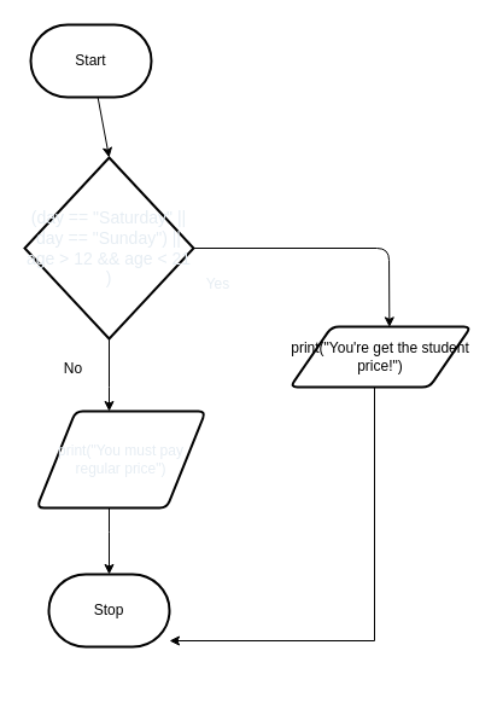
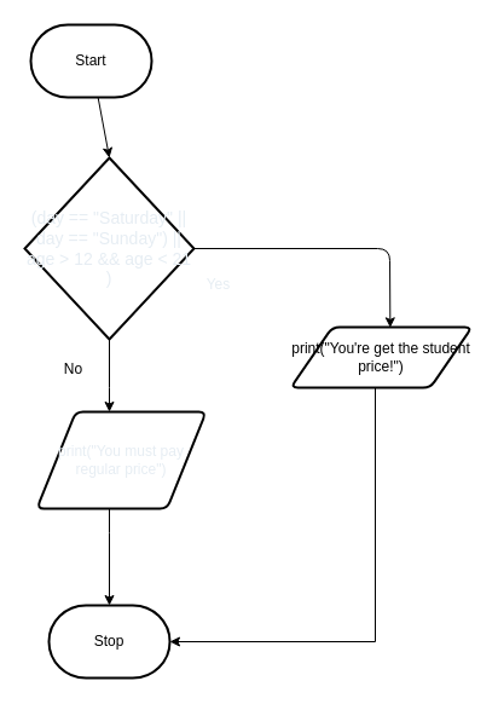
  <mxCell id="0" />
  <mxCell id="1" parent="0" />
  <mxCell id="2" style="edgeStyle=none;html=1;entryX=0.5;entryY=0;entryDx=0;entryDy=0;entryPerimeter=0;fontFamily=Helvetica;fontColor=#E6EDF3;" parent="1" source="3" target="14" edge="1"><mxGeometry relative="1" as="geometry" /></mxCell>
  <mxCell id="3" value="Start" style="strokeWidth=2;html=1;shape=mxgraph.flowchart.terminator;whiteSpace=wrap;" parent="1" vertex="1"><mxGeometry x="25" y="20" width="100" height="60" as="geometry" /></mxCell>
- <mxCell id="4" value="Stop" style="strokeWidth=2;html=1;shape=mxgraph.flowchart.terminator;whiteSpace=wrap;" parent="1" vertex="1"><mxGeometry x="40" y="475" width="100" height="60" as="geometry" /></mxCell>
+ <mxCell id="4" value="Stop" style="strokeWidth=2;html=1;shape=mxgraph.flowchart.terminator;whiteSpace=wrap;" parent="1" vertex="1"><mxGeometry x="40" y="500" width="100" height="60" as="geometry" /></mxCell>
  <mxCell id="5" value="No" style="text;html=1;align=center;verticalAlign=middle;resizable=0;points=[];autosize=1;strokeColor=none;fillColor=none;" parent="1" vertex="1"><mxGeometry x="40" y="290" width="40" height="30" as="geometry" /></mxCell>
  <mxCell id="6" style="edgeStyle=orthogonalEdgeStyle;rounded=0;html=1;fontFamily=Helvetica;fontColor=#E6EDF3;" parent="1" source="7" target="4" edge="1"><mxGeometry relative="1" as="geometry"><Array as="points"><mxPoint x="310" y="530" /></Array></mxGeometry></mxCell>
  <mxCell id="7" value="print(&quot;You're get the student price!&quot;)" style="shape=parallelogram;html=1;strokeWidth=2;perimeter=parallelogramPerimeter;whiteSpace=wrap;rounded=1;arcSize=12;size=0.23;" parent="1" vertex="1"><mxGeometry x="240" y="270" width="150" height="50" as="geometry" /></mxCell>
  <mxCell id="8" value="" style="edgeStyle=none;html=1;fontFamily=Helvetica;fontColor=#E6EDF3;" parent="1" source="9" target="14" edge="1"><mxGeometry relative="1" as="geometry" /></mxCell>
  <mxCell id="9" value="Yes" style="text;html=1;align=center;verticalAlign=middle;resizable=0;points=[];autosize=1;strokeColor=none;fillColor=none;fontFamily=Helvetica;fontColor=#E6EDF3;labelBackgroundColor=none;" parent="1" vertex="1"><mxGeometry x="160" y="220" width="40" height="30" as="geometry" /></mxCell>
  <mxCell id="10" style="edgeStyle=orthogonalEdgeStyle;rounded=0;html=1;fontFamily=Helvetica;fontColor=#E6EDF3;" parent="1" source="11" target="4" edge="1"><mxGeometry relative="1" as="geometry"><Array as="points"><mxPoint x="90" y="440" /><mxPoint x="90" y="440" /></Array></mxGeometry></mxCell>
  <mxCell id="11" value="print(&quot;You must pay regular price&quot;)" style="shape=parallelogram;html=1;strokeWidth=2;perimeter=parallelogramPerimeter;whiteSpace=wrap;rounded=1;arcSize=12;size=0.23;labelBackgroundColor=none;fontFamily=Helvetica;fontColor=#E6EDF3;" parent="1" vertex="1"><mxGeometry x="30" y="340" width="140" height="80" as="geometry" /></mxCell>
  <mxCell id="12" style="edgeStyle=none;html=1;entryX=0.549;entryY=0.007;entryDx=0;entryDy=0;entryPerimeter=0;fontFamily=Helvetica;fontColor=#E6EDF3;" parent="1" source="14" target="7" edge="1"><mxGeometry relative="1" as="geometry"><Array as="points"><mxPoint x="322" y="205" /></Array></mxGeometry></mxCell>
  <mxCell id="13" style="edgeStyle=orthogonalEdgeStyle;rounded=0;html=1;fontFamily=Helvetica;fontColor=#E6EDF3;" parent="1" source="14" target="11" edge="1"><mxGeometry relative="1" as="geometry"><Array as="points"><mxPoint x="90" y="320" /><mxPoint x="90" y="320" /></Array></mxGeometry></mxCell>
  <mxCell id="14" value="&lt;span style=&quot;font-size: 14px;&quot;&gt;(day == &quot;Saturday&quot; || day == &quot;Sunday&quot;) || age &amp;gt; 12 &amp;amp;&amp;amp; age &amp;lt; 21 )&lt;/span&gt;" style="strokeWidth=2;html=1;shape=mxgraph.flowchart.decision;whiteSpace=wrap;labelBackgroundColor=none;fontFamily=Helvetica;fontColor=#E6EDF3;" parent="1" vertex="1"><mxGeometry x="20" y="130" width="140" height="150" as="geometry" /></mxCell>
